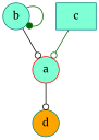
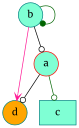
  digraph {
    fontname=Merriweather
    node [color=teal fillcolor=aquamarine fontname=Merriweather shape=circle style=filled]
    edge [arrowhead=odot color=darkgreen fontname=Merriweather]
    b
    a [color=red]
    d [fillcolor=orange]
    c [shape=box]
    b -> b [arrowhead=dot]
    b -> a [color=black]
+   b -> d [arrowhead=vee color=deeppink]
    a -> d [color=black]
-   c -> a
+   a -> c
  }
